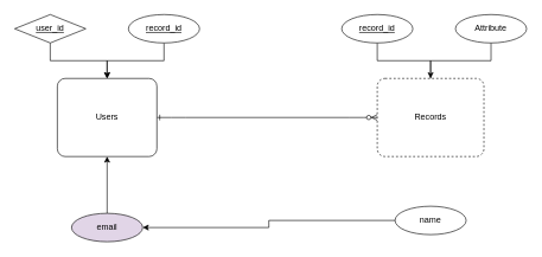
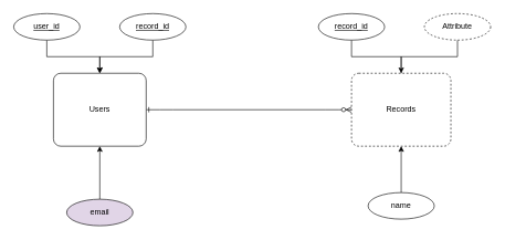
  <mxCell id="0" />
  <mxCell id="1" parent="0" />
  <mxCell id="2" value="" style="edgeStyle=entityRelationEdgeStyle;endArrow=ERzeroToMany;startArrow=ERone;endFill=1;startFill=0;exitX=1;exitY=0.5;exitDx=0;exitDy=0;entryX=0;entryY=0.5;entryDx=0;entryDy=0;" parent="1" source="3" target="4" edge="1"><mxGeometry width="100" height="100" relative="1" as="geometry"><mxPoint x="300" y="127.5" as="sourcePoint" /><mxPoint x="420" y="132.5" as="targetPoint" /></mxGeometry></mxCell>
  <mxCell id="3" value="Users" style="rounded=1;arcSize=10;whiteSpace=wrap;html=1;align=center;" vertex="1" parent="1"><mxGeometry x="80" y="110" width="140" height="110" as="geometry" /></mxCell>
  <mxCell id="4" value="Records" style="rounded=1;arcSize=10;whiteSpace=wrap;html=1;align=center;dashed=1;" vertex="1" parent="1"><mxGeometry x="530" y="110" width="150" height="110" as="geometry" /></mxCell>
  <mxCell id="5" value="" style="edgeStyle=orthogonalEdgeStyle;rounded=0;orthogonalLoop=1;jettySize=auto;html=1;" edge="1" parent="1" source="6" target="3"><mxGeometry relative="1" as="geometry" /></mxCell>
- <mxCell id="6" value="user_id" style="rhombus;whiteSpace=wrap;html=1;align=center;fontStyle=4;" vertex="1" parent="1"><mxGeometry x="20" y="20" width="100" height="40" as="geometry" /></mxCell>
+ <mxCell id="6" value="user_id" style="ellipse;whiteSpace=wrap;html=1;align=center;fontStyle=4;" vertex="1" parent="1"><mxGeometry x="20" y="20" width="100" height="40" as="geometry" /></mxCell>
  <mxCell id="7" value="" style="edgeStyle=orthogonalEdgeStyle;rounded=0;orthogonalLoop=1;jettySize=auto;html=1;" edge="1" parent="1" source="8" target="3"><mxGeometry relative="1" as="geometry" /></mxCell>
  <mxCell id="8" value="email" style="ellipse;whiteSpace=wrap;html=1;align=center;fillColor=#e1d5e7;" vertex="1" parent="1"><mxGeometry x="100" y="300" width="100" height="40" as="geometry" /></mxCell>
- <mxCell id="9" value="" style="edgeStyle=orthogonalEdgeStyle;rounded=0;orthogonalLoop=1;jettySize=auto;html=1;" edge="1" parent="1" source="10" target="8"><mxGeometry relative="1" as="geometry" /></mxCell>
+ <mxCell id="9" value="" style="edgeStyle=orthogonalEdgeStyle;rounded=0;orthogonalLoop=1;jettySize=auto;html=1;" edge="1" parent="1" source="10" target="4"><mxGeometry relative="1" as="geometry" /></mxCell>
  <mxCell id="10" value="name" style="ellipse;whiteSpace=wrap;html=1;align=center;" vertex="1" parent="1"><mxGeometry x="555" y="290" width="100" height="40" as="geometry" /></mxCell>
  <mxCell id="11" value="" style="edgeStyle=orthogonalEdgeStyle;rounded=0;orthogonalLoop=1;jettySize=auto;html=1;" edge="1" parent="1" source="12" target="3"><mxGeometry relative="1" as="geometry" /></mxCell>
  <mxCell id="12" value="record_id" style="ellipse;whiteSpace=wrap;html=1;align=center;fontStyle=4;" vertex="1" parent="1"><mxGeometry x="180" y="20" width="100" height="40" as="geometry" /></mxCell>
  <mxCell id="13" value="" style="edgeStyle=orthogonalEdgeStyle;rounded=0;orthogonalLoop=1;jettySize=auto;html=1;" edge="1" parent="1" source="14" target="4"><mxGeometry relative="1" as="geometry" /></mxCell>
  <mxCell id="14" value="record_id" style="ellipse;whiteSpace=wrap;html=1;align=center;fontStyle=4;" vertex="1" parent="1"><mxGeometry x="480" y="20" width="100" height="40" as="geometry" /></mxCell>
  <mxCell id="15" value="" style="edgeStyle=orthogonalEdgeStyle;rounded=0;orthogonalLoop=1;jettySize=auto;html=1;endArrow=none;" edge="1" parent="1" source="16" target="4"><mxGeometry relative="1" as="geometry" /></mxCell>
- <mxCell id="16" value="Attribute" style="ellipse;whiteSpace=wrap;html=1;align=center;" vertex="1" parent="1"><mxGeometry x="640" y="20" width="100" height="40" as="geometry" /></mxCell>
+ <mxCell id="16" value="Attribute" style="ellipse;whiteSpace=wrap;html=1;align=center;dashed=1;" vertex="1" parent="1"><mxGeometry x="640" y="20" width="100" height="40" as="geometry" /></mxCell>
